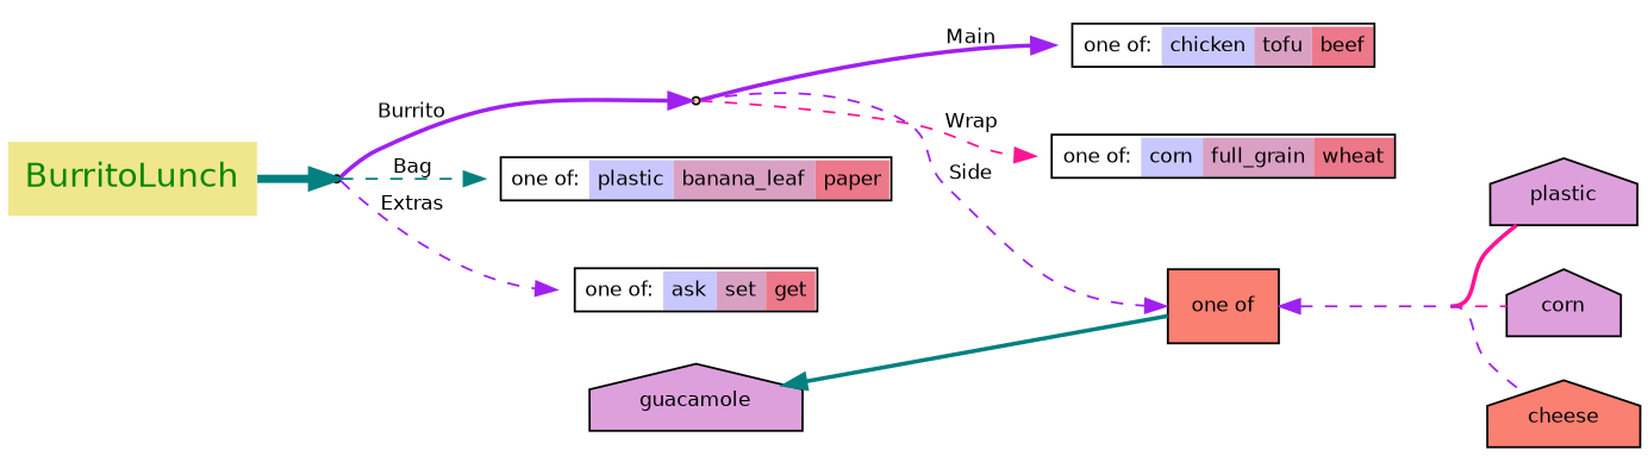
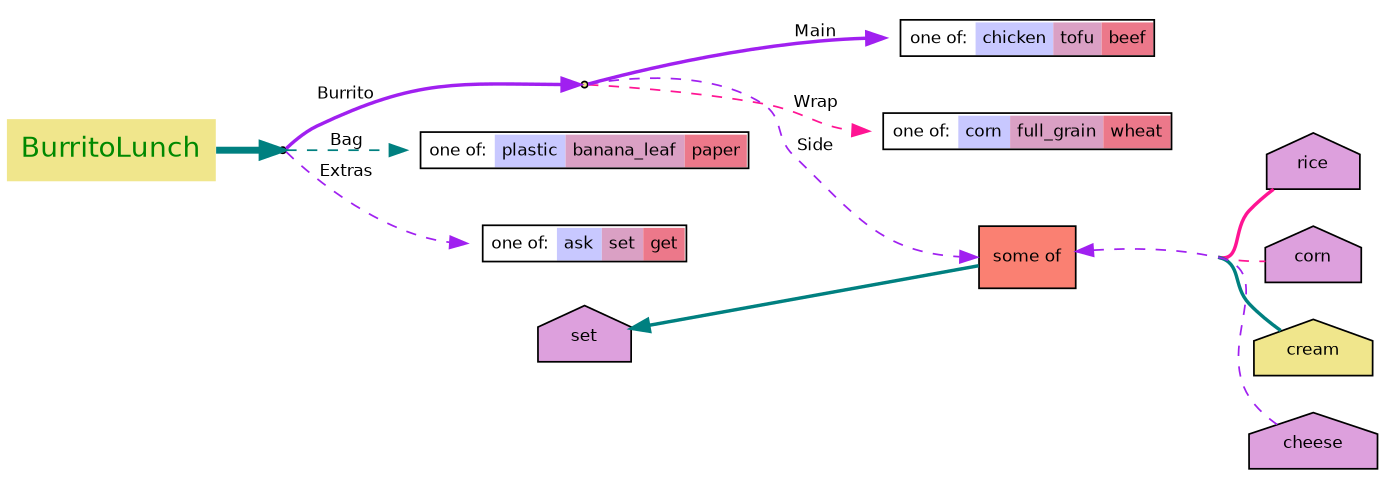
  digraph {
    concentrate=true
    rankdir=LR
    node [fillcolor=none fontname=Helvetica fontsize=10 shape=none style=filled]
    edge [color=purple fontname=Helvetica fontsize=10 style=bold]
    n1 [fillcolor=khaki fontcolor="#008800" fontsize=16 label=BurritoLunch]
    BurritoLunch [fillcolor=salmon shape=point]
    Burrito [fillcolor=khaki shape=point]
    n4 [label=<<TABLE border="1" cellborder="0" cellspacing="0" cellpadding="4"><TR><TD>one of:</TD><TD BGCOLOR="#c8c8ff">plastic</TD><TD BGCOLOR="#daa0c4">banana_leaf</TD><TD BGCOLOR="#ec788a">paper</TD></TR></TABLE>>]
    n5 [label=<<TABLE border="1" cellborder="0" cellspacing="0" cellpadding="4"><TR><TD>one of:</TD><TD BGCOLOR="#c8c8ff">ask</TD><TD BGCOLOR="#daa0c4">set</TD><TD BGCOLOR="#ec788a">get</TD></TR></TABLE>>]
    n6 [label=<<TABLE border="1" cellborder="0" cellspacing="0" cellpadding="4"><TR><TD>one of:</TD><TD BGCOLOR="#c8c8ff">corn</TD><TD BGCOLOR="#daa0c4">full_grain</TD><TD BGCOLOR="#ec788a">wheat</TD></TR></TABLE>>]
-   n7 [fillcolor=salmon label="one of" shape=box]
+   n7 [fillcolor=salmon label="some of" shape=box]
    n8 [label=<<TABLE border="1" cellborder="0" cellspacing="0" cellpadding="4"><TR><TD>one of:</TD><TD BGCOLOR="#c8c8ff">chicken</TD><TD BGCOLOR="#daa0c4">tofu</TD><TD BGCOLOR="#ec788a">beef</TD></TR></TABLE>>]
-   n9 [fillcolor=plum label=plastic shape=house]
+   n9 [fillcolor=plum label=rice shape=house]
    n10 [fillcolor=plum label=corn shape=house]
-   n12 [fillcolor=salmon label=cheese shape=house]
-   n13 [fillcolor=plum label=guacamole shape=house]
+   n11 [fillcolor=khaki label=cream shape=house]
+   n12 [fillcolor=plum label=cheese shape=house]
+   n13 [fillcolor=plum label=set shape=house]
    subgraph sub_1 {
      rank=source
      n1
    }
    n1 -> BurritoLunch [color=teal penwidth=4.0]
    BurritoLunch -> Burrito [headport=w label=Burrito]
    BurritoLunch -> n4 [color=teal headport=w label=Bag style=dashed]
    BurritoLunch -> n5 [headport=w label=Extras style=dashed]
    Burrito -> n6 [color=deeppink headport=w label=Wrap style=dashed]
    Burrito -> n7 [headport=w label=Side style=dashed]
    Burrito -> n8 [headport=w label=Main]
    n7 -> n9 [color=deeppink dir=back]
    n7 -> n10 [color=deeppink dir=back style=dashed]
+   n7 -> n11 [color=teal dir=back]
    n7 -> n12 [dir=back style=dashed]
    n13 -> n7 [color=teal dir=back]
  }
